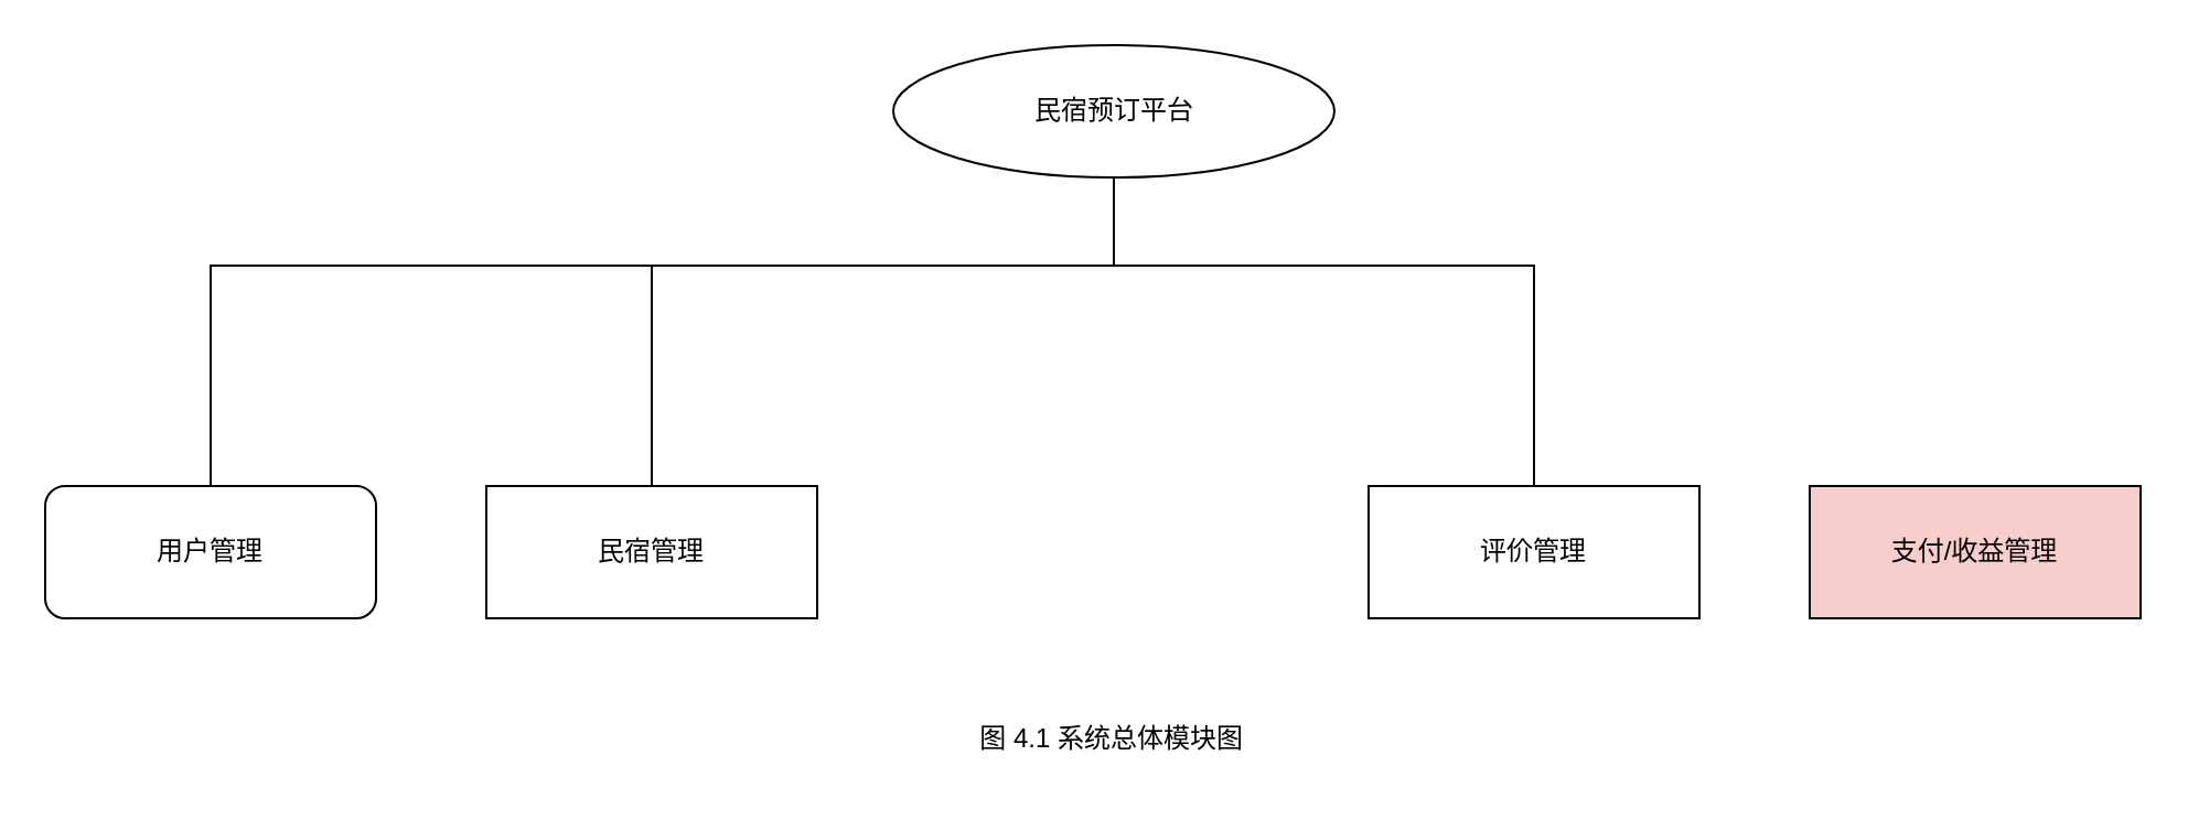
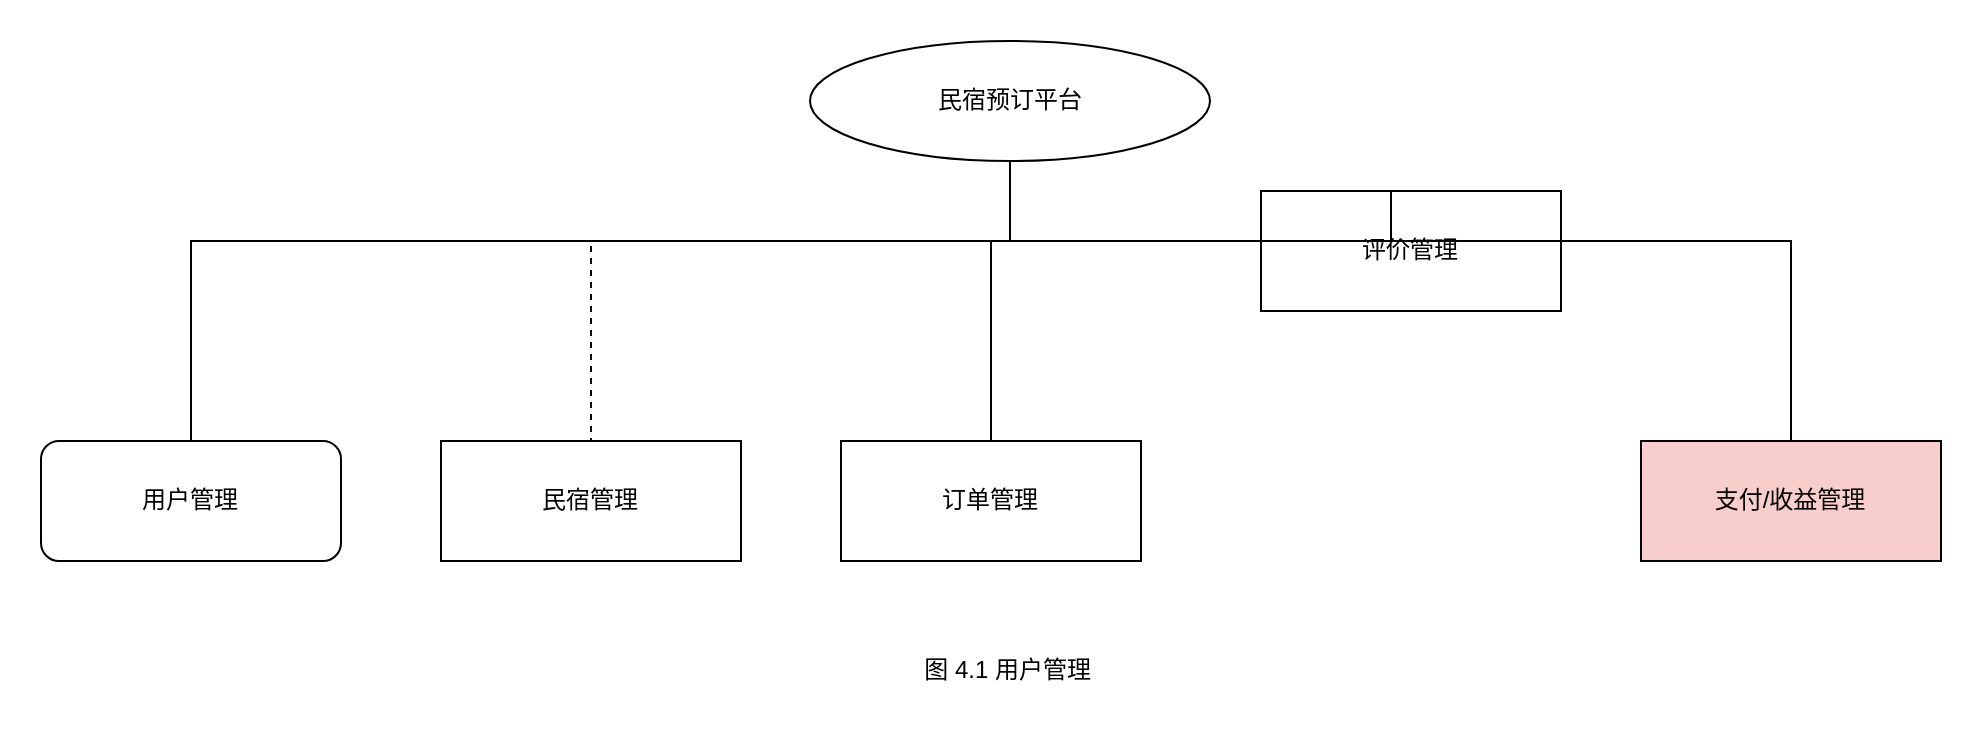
  <mxCell id="0" />
  <mxCell id="1" parent="0" />
  <mxCell id="2" value="民宿预订平台" style="ellipse;whiteSpace=wrap;html=1;" parent="1" vertex="1"><mxGeometry x="404.5" y="20" width="200" height="60" as="geometry" /></mxCell>
  <mxCell id="3" value="用户管理" style="whiteSpace=wrap;html=1;rounded=1;" parent="1" vertex="1"><mxGeometry x="20" y="220" width="150" height="60" as="geometry" /></mxCell>
  <mxCell id="4" value="民宿管理" style="rounded=0;whiteSpace=wrap;html=1;" parent="1" vertex="1"><mxGeometry x="220" y="220" width="150" height="60" as="geometry" /></mxCell>
- <mxCell id="6" value="评价管理" style="rounded=0;whiteSpace=wrap;html=1;" parent="1" vertex="1"><mxGeometry x="620" y="220" width="150" height="60" as="geometry" /></mxCell>
+ <mxCell id="5" value="订单管理" style="rounded=0;whiteSpace=wrap;html=1;" parent="1" vertex="1"><mxGeometry x="420" y="220" width="150" height="60" as="geometry" /></mxCell>
+ <mxCell id="6" value="评价管理" style="rounded=0;whiteSpace=wrap;html=1;" parent="1" vertex="1"><mxGeometry x="630" y="95" width="150" height="60" as="geometry" /></mxCell>
  <mxCell id="7" value="支付/收益管理" style="rounded=0;whiteSpace=wrap;html=1;fillColor=#f8cecc;" parent="1" vertex="1"><mxGeometry x="820" y="220" width="150" height="60" as="geometry" /></mxCell>
  <mxCell id="8" style="edgeStyle=orthogonalEdgeStyle;rounded=0;orthogonalLoop=1;jettySize=auto;html=1;exitX=0.5;exitY=1;exitDx=0;exitDy=0;entryX=0.5;entryY=0;entryDx=0;entryDy=0;endArrow=none;endFill=0;" parent="1" source="2" target="3" edge="1"><mxGeometry relative="1" as="geometry"><mxPoint x="504.5" y="80" as="sourcePoint" /><mxPoint x="95" y="220" as="targetPoint" /><Array as="points"><mxPoint x="504.5" y="120" /><mxPoint x="95" y="120" /></Array></mxGeometry></mxCell>
- <mxCell id="9" style="edgeStyle=orthogonalEdgeStyle;rounded=0;orthogonalLoop=1;jettySize=auto;html=1;exitX=0.5;exitY=1;exitDx=0;exitDy=0;entryX=0.5;entryY=0;entryDx=0;entryDy=0;endArrow=none;endFill=0;" parent="1" source="2" target="4" edge="1"><mxGeometry relative="1" as="geometry"><mxPoint x="504.5" y="80" as="sourcePoint" /><mxPoint x="295" y="220" as="targetPoint" /><Array as="points"><mxPoint x="504.5" y="120" /><mxPoint x="295" y="120" /></Array></mxGeometry></mxCell>
+ <mxCell id="9" style="edgeStyle=orthogonalEdgeStyle;rounded=0;orthogonalLoop=1;jettySize=auto;html=1;exitX=0.5;exitY=1;exitDx=0;exitDy=0;entryX=0.5;entryY=0;entryDx=0;entryDy=0;endArrow=none;endFill=0;dashed=1;" parent="1" source="2" target="4" edge="1"><mxGeometry relative="1" as="geometry"><mxPoint x="504.5" y="80" as="sourcePoint" /><mxPoint x="295" y="220" as="targetPoint" /><Array as="points"><mxPoint x="504.5" y="120" /><mxPoint x="295" y="120" /></Array></mxGeometry></mxCell>
+ <mxCell id="10" style="edgeStyle=orthogonalEdgeStyle;rounded=0;orthogonalLoop=1;jettySize=auto;html=1;exitX=0.5;exitY=1;exitDx=0;exitDy=0;entryX=0.5;entryY=0;entryDx=0;entryDy=0;endArrow=none;endFill=0;" parent="1" source="2" target="5" edge="1"><mxGeometry relative="1" as="geometry"><mxPoint x="504.5" y="80" as="sourcePoint" /><mxPoint x="495" y="220" as="targetPoint" /><Array as="points"><mxPoint x="504.5" y="120" /><mxPoint x="495" y="120" /></Array></mxGeometry></mxCell>
  <mxCell id="11" style="edgeStyle=orthogonalEdgeStyle;rounded=0;orthogonalLoop=1;jettySize=auto;html=1;exitX=0.5;exitY=1;exitDx=0;exitDy=0;entryX=0.5;entryY=0;entryDx=0;entryDy=0;endArrow=none;endFill=0;" parent="1" source="2" target="6" edge="1"><mxGeometry relative="1" as="geometry"><mxPoint x="504.5" y="80" as="sourcePoint" /><mxPoint x="695" y="220" as="targetPoint" /><Array as="points"><mxPoint x="504.5" y="120" /><mxPoint x="695" y="120" /></Array></mxGeometry></mxCell>
- <mxCell id="13" value="图 4.1 系统总体模块图&amp;nbsp;" style="text;html=1;align=center;verticalAlign=middle;resizable=0;points=[];autosize=1;strokeColor=none;fillColor=none;" parent="1" vertex="1"><mxGeometry x="429.5" y="320" width="150" height="30" as="geometry" /></mxCell>
+ <mxCell id="12" style="edgeStyle=orthogonalEdgeStyle;rounded=0;orthogonalLoop=1;jettySize=auto;html=1;exitX=0.5;exitY=1;exitDx=0;exitDy=0;entryX=0.5;entryY=0;entryDx=0;entryDy=0;endArrow=none;endFill=0;" parent="1" source="2" target="7" edge="1"><mxGeometry relative="1" as="geometry"><mxPoint x="504.5" y="80" as="sourcePoint" /><mxPoint x="895" y="220" as="targetPoint" /><Array as="points"><mxPoint x="504.5" y="120" /><mxPoint x="895" y="120" /></Array></mxGeometry></mxCell>
+ <mxCell id="13" value="图 4.1 用户管理&amp;nbsp;" style="text;html=1;align=center;verticalAlign=middle;resizable=0;points=[];autosize=1;strokeColor=none;fillColor=none;" parent="1" vertex="1"><mxGeometry x="429.5" y="320" width="150" height="30" as="geometry" /></mxCell>
